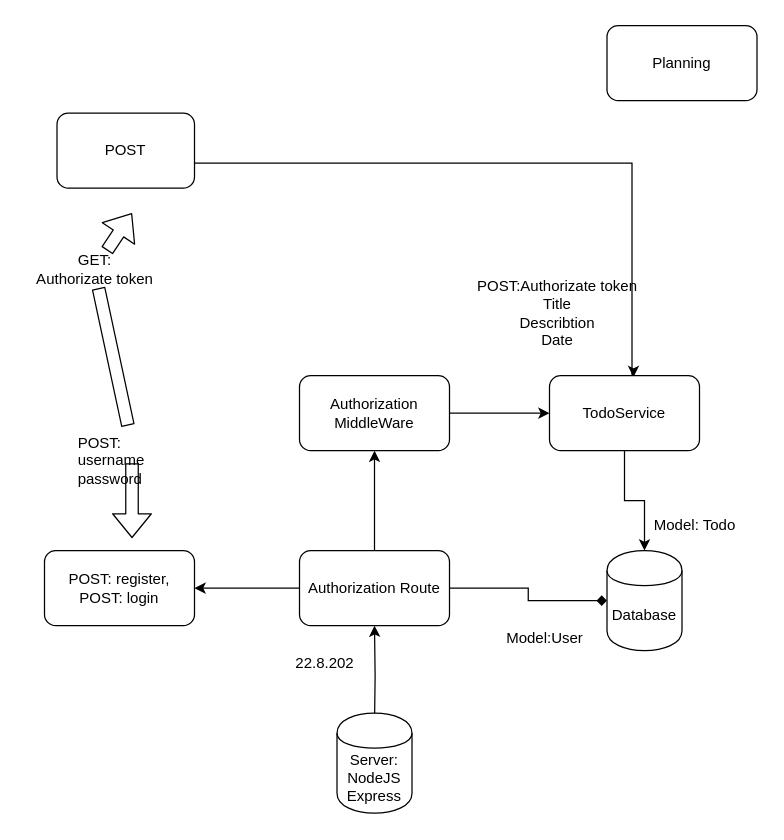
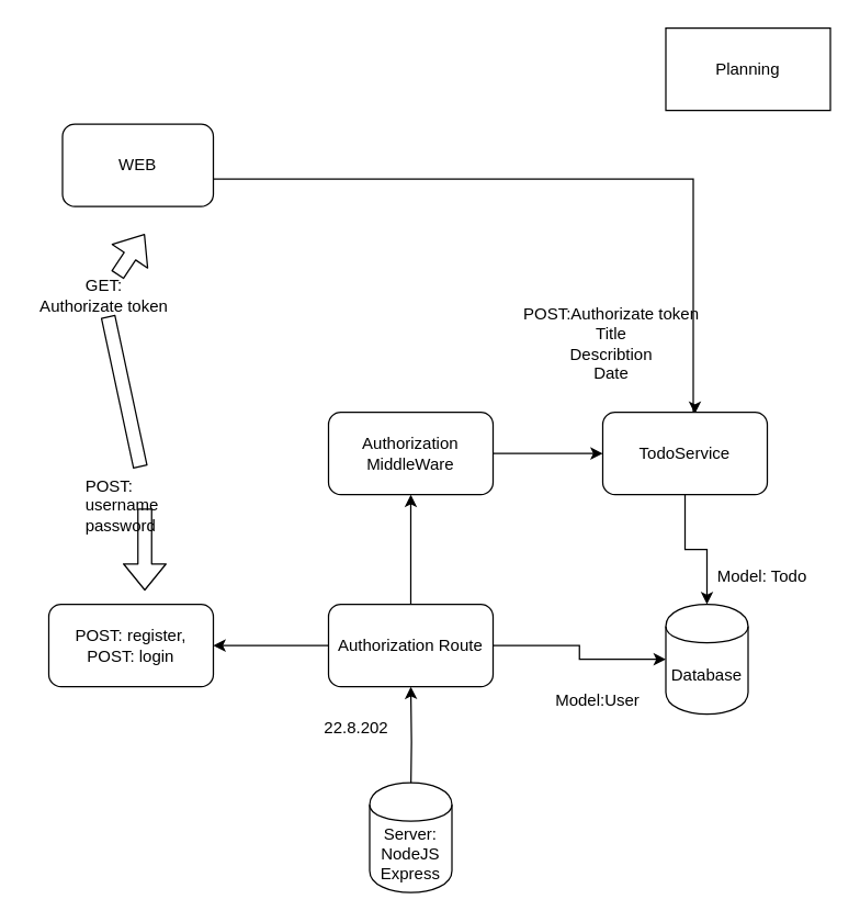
  <mxCell id="0" />
  <mxCell id="1" parent="0" />
  <mxCell id="2" value="" style="edgeStyle=orthogonalEdgeStyle;rounded=0;orthogonalLoop=1;jettySize=auto;html=1;" edge="1" parent="1" target="9"><mxGeometry relative="1" as="geometry"><mxPoint x="299" y="580" as="sourcePoint" /></mxGeometry></mxCell>
  <mxCell id="3" value="" style="edgeStyle=orthogonalEdgeStyle;rounded=0;orthogonalLoop=1;jettySize=auto;html=1;entryX=0.56;entryY=0.019;entryDx=0;entryDy=0;entryPerimeter=0;" edge="1" parent="1" source="4" target="13"><mxGeometry relative="1" as="geometry"><mxPoint x="299" y="200" as="targetPoint" /><Array as="points"><mxPoint x="505" y="130" /><mxPoint x="505" y="300" /><mxPoint x="506" y="300" /></Array></mxGeometry></mxCell>
- <mxCell id="4" value="POST" style="rounded=1;whiteSpace=wrap;html=1;" parent="1" vertex="1"><mxGeometry x="45" y="90" width="110" height="60" as="geometry" /></mxCell>
- <mxCell id="5" value="Planning" style="rounded=1;whiteSpace=wrap;html=1;" parent="1" vertex="1"><mxGeometry x="485" y="20" width="120" height="60" as="geometry" /></mxCell>
+ <mxCell id="4" value="WEB" style="rounded=1;whiteSpace=wrap;html=1;" parent="1" vertex="1"><mxGeometry x="45" y="90" width="110" height="60" as="geometry" /></mxCell>
+ <mxCell id="5" value="Planning" style="whiteSpace=wrap;html=1;rounded=0;" parent="1" vertex="1"><mxGeometry x="485" y="20" width="120" height="60" as="geometry" /></mxCell>
  <mxCell id="6" value="" style="edgeStyle=orthogonalEdgeStyle;rounded=0;orthogonalLoop=1;jettySize=auto;html=1;" edge="1" parent="1" source="9" target="11"><mxGeometry relative="1" as="geometry" /></mxCell>
  <mxCell id="7" value="" style="edgeStyle=orthogonalEdgeStyle;rounded=0;orthogonalLoop=1;jettySize=auto;html=1;" edge="1" parent="1" source="9" target="14"><mxGeometry relative="1" as="geometry" /></mxCell>
- <mxCell id="8" style="edgeStyle=orthogonalEdgeStyle;rounded=0;orthogonalLoop=1;jettySize=auto;html=1;entryX=0;entryY=0.5;entryDx=0;entryDy=0;endArrow=diamond;" edge="1" parent="1" source="9" target="21"><mxGeometry relative="1" as="geometry"><mxPoint x="375" y="470" as="targetPoint" /></mxGeometry></mxCell>
+ <mxCell id="8" style="edgeStyle=orthogonalEdgeStyle;rounded=0;orthogonalLoop=1;jettySize=auto;html=1;entryX=0;entryY=0.5;entryDx=0;entryDy=0;" edge="1" parent="1" source="9" target="21"><mxGeometry relative="1" as="geometry"><mxPoint x="375" y="470" as="targetPoint" /></mxGeometry></mxCell>
  <mxCell id="9" value="Authorization Route&lt;br&gt;" style="whiteSpace=wrap;html=1;rounded=1;" vertex="1" parent="1"><mxGeometry x="239" y="440" width="120" height="60" as="geometry" /></mxCell>
  <mxCell id="10" value="" style="edgeStyle=orthogonalEdgeStyle;rounded=0;orthogonalLoop=1;jettySize=auto;html=1;" edge="1" parent="1" source="11" target="13"><mxGeometry relative="1" as="geometry" /></mxCell>
  <mxCell id="11" value="Authorization MiddleWare" style="whiteSpace=wrap;html=1;rounded=1;" vertex="1" parent="1"><mxGeometry x="239" y="300" width="120" height="60" as="geometry" /></mxCell>
  <mxCell id="12" style="edgeStyle=orthogonalEdgeStyle;rounded=0;orthogonalLoop=1;jettySize=auto;html=1;" edge="1" parent="1" source="13" target="21"><mxGeometry relative="1" as="geometry" /></mxCell>
  <mxCell id="13" value="TodoService&lt;br&gt;" style="whiteSpace=wrap;html=1;rounded=1;" vertex="1" parent="1"><mxGeometry x="439" y="300" width="120" height="60" as="geometry" /></mxCell>
  <mxCell id="14" value="POST: register,&lt;br&gt;POST: login" style="whiteSpace=wrap;html=1;rounded=1;" vertex="1" parent="1"><mxGeometry x="35" y="440" width="120" height="60" as="geometry" /></mxCell>
  <mxCell id="15" value="" style="shape=flexArrow;endArrow=classic;startArrow=none;html=1;" edge="1" parent="1" source="16"><mxGeometry width="100" height="100" relative="1" as="geometry"><mxPoint x="105" y="430" as="sourcePoint" /><mxPoint x="105" y="170" as="targetPoint" /></mxGeometry></mxCell>
  <mxCell id="16" value="GET:&lt;br&gt;Authorizate token" style="text;html=1;align=center;verticalAlign=middle;resizable=0;points=[];autosize=1;strokeColor=none;" vertex="1" parent="1"><mxGeometry x="20" y="200" width="110" height="30" as="geometry" /></mxCell>
  <mxCell id="17" value="" style="shape=flexArrow;endArrow=none;startArrow=none;html=1;" edge="1" parent="1" source="18" target="16"><mxGeometry width="100" height="100" relative="1" as="geometry"><mxPoint x="105" y="430" as="sourcePoint" /><mxPoint x="105" y="170" as="targetPoint" /></mxGeometry></mxCell>
  <mxCell id="18" value="POST: username&lt;br&gt;password" style="text;whiteSpace=wrap;html=1;" vertex="1" parent="1"><mxGeometry x="60" y="340" width="90" height="30" as="geometry" /></mxCell>
  <mxCell id="19" value="" style="shape=flexArrow;endArrow=none;startArrow=classic;html=1;" edge="1" parent="1" target="18"><mxGeometry width="100" height="100" relative="1" as="geometry"><mxPoint x="105" y="430" as="sourcePoint" /><mxPoint x="105" y="230" as="targetPoint" /></mxGeometry></mxCell>
  <mxCell id="20" value="POST:Authorizate token&lt;br&gt;Title&lt;br&gt;Describtion&lt;br&gt;Date" style="text;html=1;align=center;verticalAlign=middle;resizable=0;points=[];autosize=1;strokeColor=none;" vertex="1" parent="1"><mxGeometry x="375" y="220" width="140" height="60" as="geometry" /></mxCell>
  <mxCell id="21" value="Database" style="shape=cylinder;whiteSpace=wrap;html=1;boundedLbl=1;backgroundOutline=1;" vertex="1" parent="1"><mxGeometry x="485" y="440" width="60" height="80" as="geometry" /></mxCell>
  <mxCell id="22" value="Model:User" style="text;html=1;align=center;verticalAlign=middle;resizable=0;points=[];autosize=1;strokeColor=none;" vertex="1" parent="1"><mxGeometry x="395" y="500" width="80" height="20" as="geometry" /></mxCell>
  <mxCell id="23" value="Model: Todo" style="text;html=1;align=center;verticalAlign=middle;resizable=0;points=[];autosize=1;strokeColor=none;" vertex="1" parent="1"><mxGeometry x="515" y="410" width="80" height="20" as="geometry" /></mxCell>
  <mxCell id="24" value="22.8.202" style="text;html=1;align=center;verticalAlign=middle;resizable=0;points=[];autosize=1;strokeColor=none;" vertex="1" parent="1"><mxGeometry x="219" y="520" width="80" height="20" as="geometry" /></mxCell>
  <mxCell id="25" value="Server:&lt;br&gt;NodeJS&lt;br&gt;Express" style="shape=cylinder;whiteSpace=wrap;html=1;boundedLbl=1;backgroundOutline=1;" vertex="1" parent="1"><mxGeometry x="269" y="570" width="60" height="80" as="geometry" /></mxCell>
